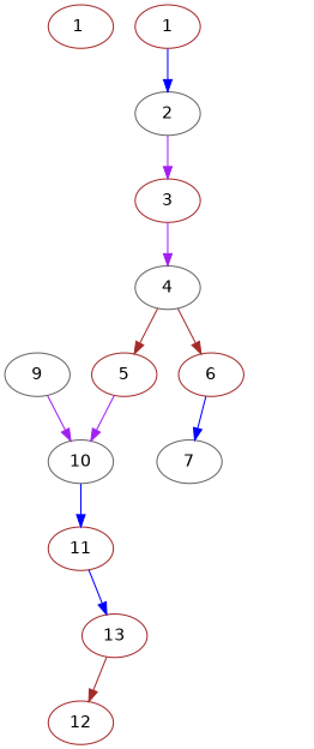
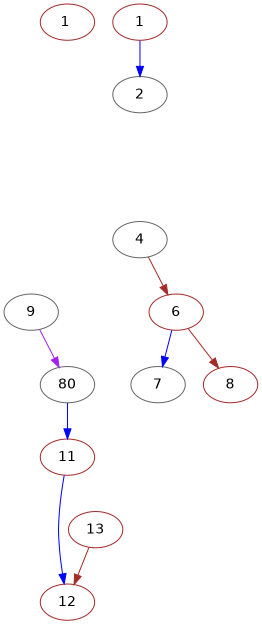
  digraph {
    fontname="DejaVu Sans"
    node [color=brown fontname="DejaVu Sans"]
    edge [color=purple fontname="DejaVu Sans"]
    "1 "
    2 [color=gray40]
-   3
    4 [color=gray40]
-   5
    6
-   10 [color=gray40]
+   10 [color=gray40 label=80]
    7 [color=gray40]
+   8
    11
    9 [color=gray40]
    12
    13
    1
-   2 -> 3
-   3 -> 4
-   4 -> 5 [color=brown]
    4 -> 6 [color=brown]
-   5 -> 10
    6 -> 7 [color=blue]
+   6 -> 8 [color=brown]
    10 -> 11 [color=blue]
-   11 -> 13 [color=blue]
+   11 -> 12 [color=blue]
    9 -> 10
    13 -> 12 [color=brown]
    1 -> 2 [color=blue]
  }
